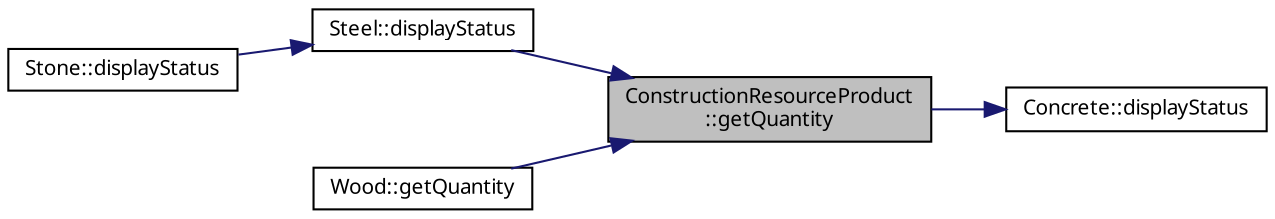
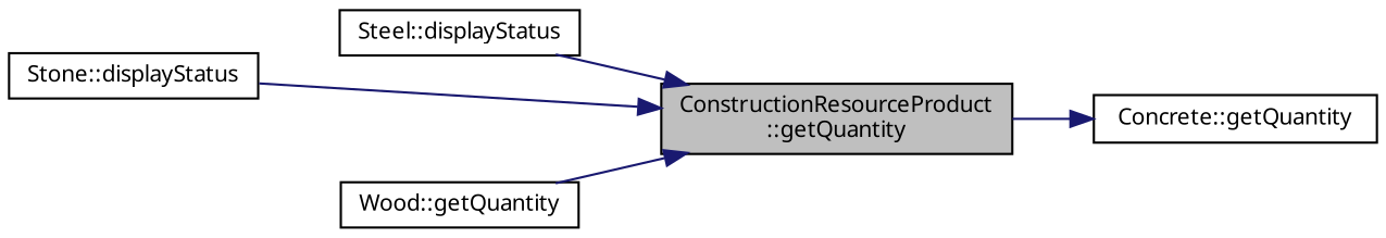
  digraph {
    fontname="Noto Sans"
    rankdir=RL
    node [color=black fillcolor=white fontname="Noto Sans" fontsize=10 shape=record style=filled]
    edge [color=midnightblue dir=back fontname="Noto Sans" fontsize=10 labelfontname=Helvetica labelfontsize=10 style=solid]
    n1 [fillcolor=grey75 fontcolor=black height=0.2 label="ConstructionResourceProduct\l::getQuantity" width=0.4]
    n2 [height=0.2 label="Steel::displayStatus" width=0.4]
    n3 [height=0.2 label="Stone::displayStatus" width=0.4]
    n4 [height=0.2 label="Wood::getQuantity" width=0.4]
-   n5 [height=0.2 label="Concrete::displayStatus" width=0.4]
+   n5 [height=0.2 label="Concrete::getQuantity" width=0.4]
    n1 -> n2
-   n2 -> n3
+   n1 -> n3
    n1 -> n4
    n5 -> n1
  }
